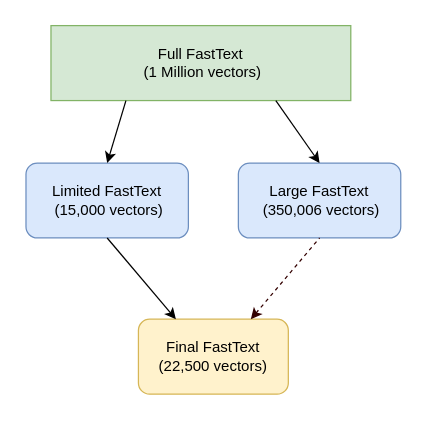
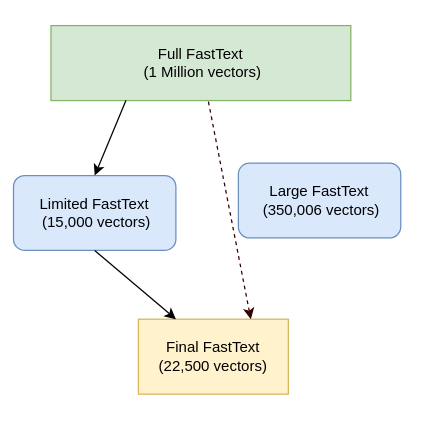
  <mxCell id="0" />
  <mxCell id="1" parent="0" />
  <mxCell id="2" value="Full FastText&lt;br&gt;&amp;nbsp;(1 Million vectors)" style="rounded=0;whiteSpace=wrap;html=1;fillColor=#d5e8d4;strokeColor=#82b366;" parent="1" vertex="1"><mxGeometry x="40" y="20" width="240" height="60" as="geometry" /></mxCell>
- <mxCell id="3" value="Limited FastText&lt;br&gt;&amp;nbsp;(15,000 vectors)" style="rounded=1;whiteSpace=wrap;html=1;fillColor=#dae8fc;strokeColor=#6c8ebf;" parent="1" vertex="1"><mxGeometry x="20" y="130" width="130" height="60" as="geometry" /></mxCell>
+ <mxCell id="3" value="Limited FastText&lt;br&gt;&amp;nbsp;(15,000 vectors)" style="rounded=1;whiteSpace=wrap;html=1;fillColor=#dae8fc;strokeColor=#6c8ebf;" parent="1" vertex="1"><mxGeometry x="10" y="140" width="130" height="60" as="geometry" /></mxCell>
  <mxCell id="4" value="Large FastText&lt;br&gt;&amp;nbsp;(350,006 vectors)" style="rounded=1;whiteSpace=wrap;html=1;fillColor=#dae8fc;strokeColor=#6c8ebf;" parent="1" vertex="1"><mxGeometry x="190" y="130" width="130" height="60" as="geometry" /></mxCell>
- <mxCell id="5" value="Final FastText&lt;br&gt;(22,500 vectors)" style="rounded=1;whiteSpace=wrap;html=1;fillColor=#fff2cc;strokeColor=#d6b656;" parent="1" vertex="1"><mxGeometry x="110" y="255" width="120" height="60" as="geometry" /></mxCell>
+ <mxCell id="5" value="Final FastText&lt;br&gt;(22,500 vectors)" style="whiteSpace=wrap;html=1;fillColor=#fff2cc;strokeColor=#d6b656;rounded=0;" parent="1" vertex="1"><mxGeometry x="110" y="255" width="120" height="60" as="geometry" /></mxCell>
  <mxCell id="6" value="" style="endArrow=classic;html=1;entryX=0.5;entryY=0;entryDx=0;entryDy=0;exitX=0.25;exitY=1;exitDx=0;exitDy=0;" parent="1" source="2" target="3" edge="1"><mxGeometry width="50" height="50" relative="1" as="geometry"><mxPoint x="40" y="90" as="sourcePoint" /><mxPoint x="90" y="80" as="targetPoint" /></mxGeometry></mxCell>
- <mxCell id="7" value="" style="endArrow=classic;html=1;entryX=0.5;entryY=0;entryDx=0;entryDy=0;exitX=0.75;exitY=1;exitDx=0;exitDy=0;" parent="1" source="2" target="4" edge="1"><mxGeometry width="50" height="50" relative="1" as="geometry"><mxPoint x="210" y="80" as="sourcePoint" /><mxPoint x="140" y="130" as="targetPoint" /></mxGeometry></mxCell>
  <mxCell id="8" value="" style="endArrow=classic;html=1;entryX=0.25;entryY=0;entryDx=0;entryDy=0;exitX=0.5;exitY=1;exitDx=0;exitDy=0;" parent="1" source="3" target="5" edge="1"><mxGeometry width="50" height="50" relative="1" as="geometry"><mxPoint x="40" y="190" as="sourcePoint" /><mxPoint x="90" y="140" as="targetPoint" /></mxGeometry></mxCell>
- <mxCell id="9" value="" style="endArrow=none;dashed=1;html=1;exitX=0.75;exitY=0;exitDx=0;exitDy=0;sourcePerimeterSpacing=0;strokeColor=#330000;startArrow=classic;startFill=1;entryX=0.5;entryY=1;entryDx=0;entryDy=0;" parent="1" source="5" target="4" edge="1"><mxGeometry width="50" height="50" relative="1" as="geometry"><mxPoint x="240" y="240" as="sourcePoint" /><mxPoint x="290" y="190" as="targetPoint" /></mxGeometry></mxCell>
+ <mxCell id="9" value="" style="endArrow=none;dashed=1;html=1;exitX=0.75;exitY=0;exitDx=0;exitDy=0;sourcePerimeterSpacing=0;strokeColor=#330000;startArrow=classic;startFill=1;" parent="1" source="5" target="2" edge="1"><mxGeometry width="50" height="50" relative="1" as="geometry"><mxPoint x="240" y="240" as="sourcePoint" /><mxPoint x="290" y="190" as="targetPoint" /></mxGeometry></mxCell>
